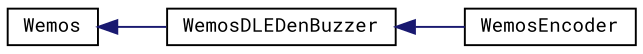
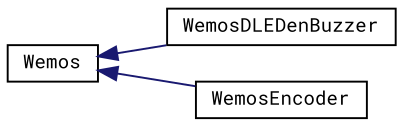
  digraph {
    fontname="Roboto Mono"
    rankdir=LR
    node [color=black fillcolor=white fontname="Roboto Mono" fontsize=10 shape=record style=filled]
    edge [color=midnightblue dir=back fontname="Roboto Mono" fontsize=10 labelfontname=Helvetica labelfontsize=10 style=solid]
    n1 [height=0.2 label=Wemos width=0.4]
    n2 [height=0.2 label=WemosDLEDenBuzzer width=0.4]
    n3 [height=0.2 label=WemosEncoder width=0.4]
    n1 -> n2
-   n2 -> n3
+   n1 -> n3
  }
